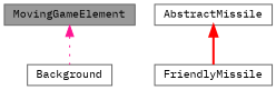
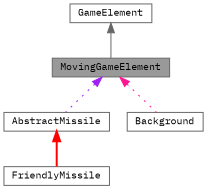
  digraph {
    fontname="IBM Plex Mono"
    node [color=gray40 fillcolor=white fontname="IBM Plex Mono" fontsize=10 shape=box style=filled]
    edge [dir=back fontname="IBM Plex Mono" fontsize=10 labelfontname=Helvetica labelfontsize=10 style=dotted]
    n1 [fillcolor=grey60 fontcolor=black height=0.2 label=MovingGameElement width=0.4]
    n2 [height=0.2 label=AbstractMissile width=0.4]
    n3 [height=0.2 label=Background width=0.4]
    n4 [height=0.2 label=FriendlyMissile width=0.4]
+   n5 [height=0.2 label=GameElement width=0.4]
+   n1 -> n2 [color=purple]
    n1 -> n3 [color=deeppink]
    n2 -> n4 [color=red style=bold]
+   n5 -> n1 [color=gray40 style=solid]
  }
